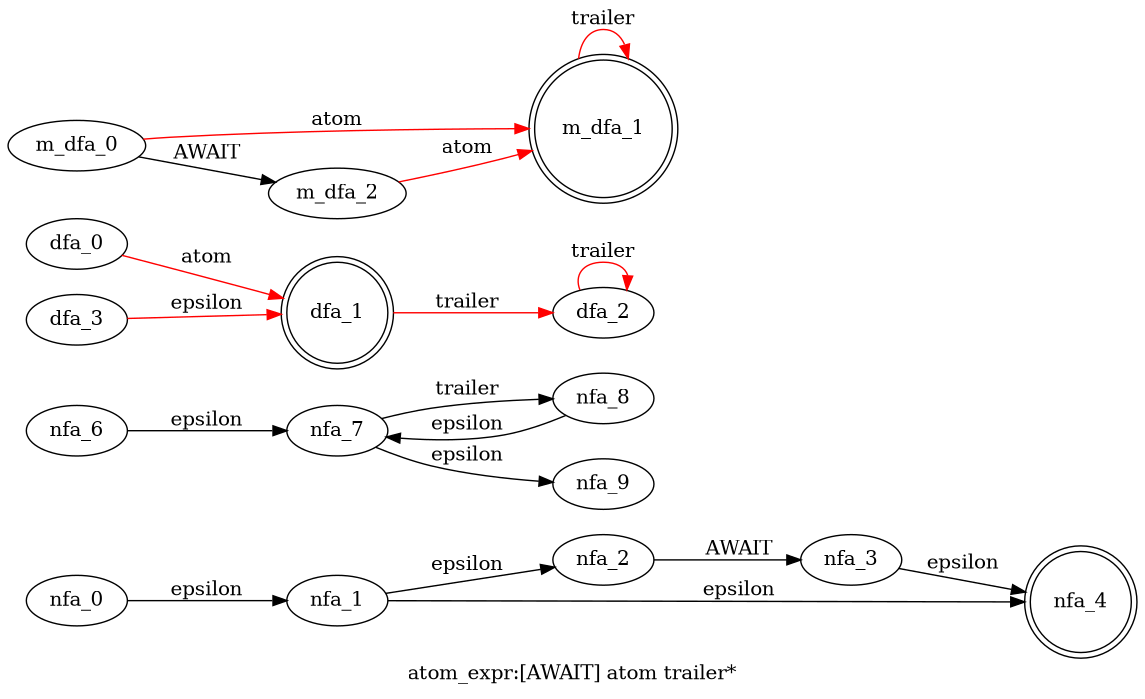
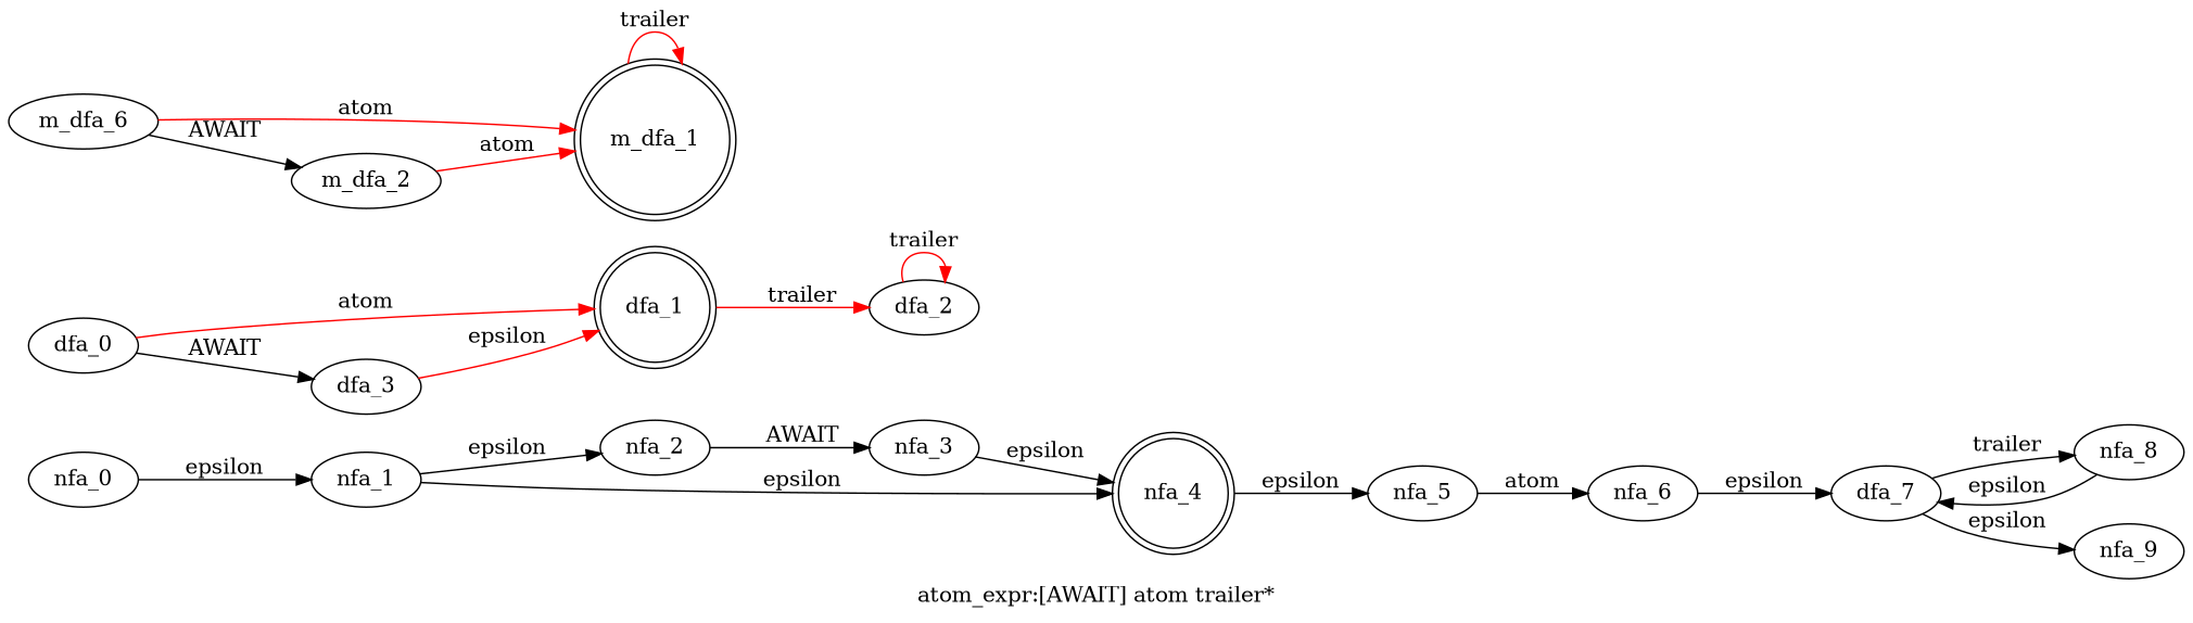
  digraph {
    label="atom_expr:[AWAIT] atom trailer*"
    rankdir=LR
    nfa_0
    nfa_1
    nfa_2
    nfa_4 [shape=doublecircle]
    nfa_3
+   nfa_5
    nfa_6
-   nfa_7
+   nfa_7 [label=dfa_7]
    nfa_8
    nfa_9
    dfa_1 [shape=doublecircle]
    dfa_0
    dfa_3
    dfa_2 [shape=ellipse]
    m_dfa_1 [shape=doublecircle]
-   m_dfa_0
+   m_dfa_0 [label=m_dfa_6]
    m_dfa_2
    subgraph sub_1 {
      nfa_0
      nfa_1
      nfa_2
      nfa_4
      nfa_3
+     nfa_5
      nfa_6
      nfa_7
      nfa_8
      nfa_9
    }
    subgraph sub_2 {
      dfa_1
      dfa_0
      dfa_3
      dfa_2
    }
    subgraph sub_3 {
      m_dfa_1
      m_dfa_0
      m_dfa_2
    }
    nfa_0 -> nfa_1 [label=epsilon]
    nfa_1 -> nfa_2 [label=epsilon]
    nfa_1 -> nfa_4 [label=epsilon]
    nfa_2 -> nfa_3 [label=AWAIT]
+   nfa_4 -> nfa_5 [label=epsilon]
    nfa_3 -> nfa_4 [label=epsilon]
+   nfa_5 -> nfa_6 [label=atom]
    nfa_6 -> nfa_7 [label=epsilon]
    nfa_7 -> nfa_8 [label=trailer]
    nfa_7 -> nfa_9 [label=epsilon]
    nfa_8 -> nfa_7 [label=epsilon]
    dfa_1 -> dfa_2 [color=red label=trailer]
    dfa_0 -> dfa_1 [color=red label=atom]
+   dfa_0 -> dfa_3 [label=AWAIT]
    dfa_3 -> dfa_1 [color=red label=epsilon]
    dfa_2 -> dfa_2 [color=red label=trailer]
    m_dfa_1 -> m_dfa_1 [color=red label=trailer]
    m_dfa_0 -> m_dfa_1 [color=red label=atom]
    m_dfa_0 -> m_dfa_2 [label=AWAIT]
    m_dfa_2 -> m_dfa_1 [color=red label=atom]
  }
